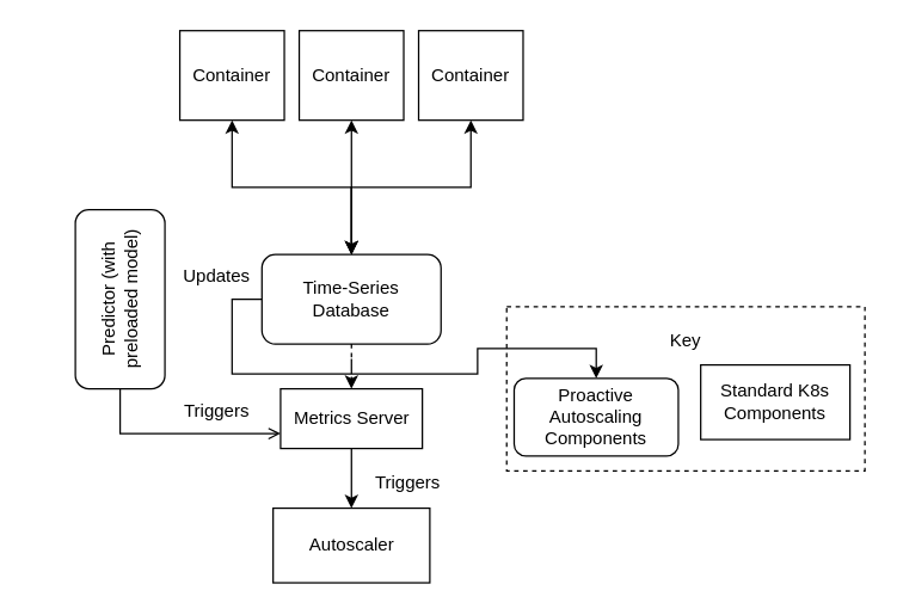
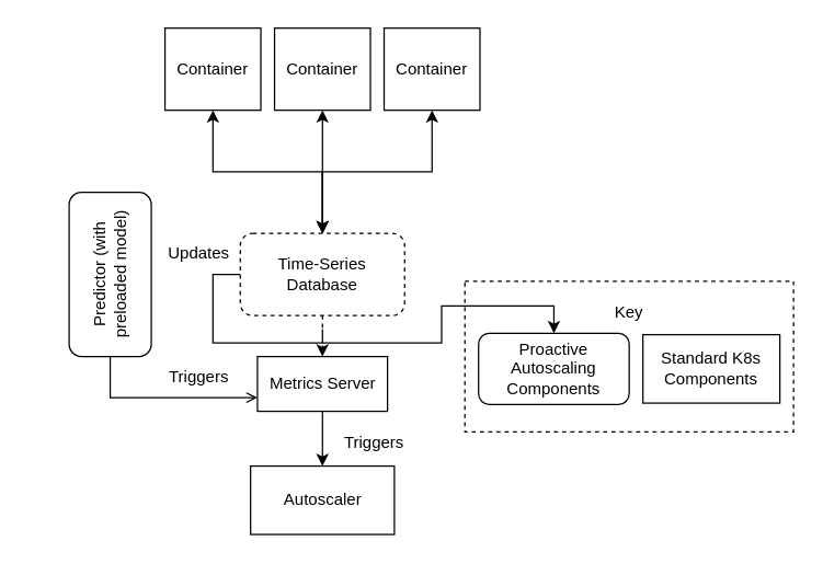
  <mxCell id="0" />
  <mxCell id="1" parent="0" />
  <mxCell id="2" style="edgeStyle=orthogonalEdgeStyle;rounded=0;orthogonalLoop=1;jettySize=auto;html=1;exitX=0.5;exitY=1;exitDx=0;exitDy=0;startArrow=classic;startFill=1;" edge="1" parent="1" source="3" target="12"><mxGeometry relative="1" as="geometry" /></mxCell>
  <mxCell id="3" value="Container" style="rounded=0;whiteSpace=wrap;html=1;" vertex="1" parent="1"><mxGeometry x="120" y="20" width="70" height="60" as="geometry" /></mxCell>
  <mxCell id="4" style="edgeStyle=orthogonalEdgeStyle;rounded=0;orthogonalLoop=1;jettySize=auto;html=1;exitX=0.5;exitY=1;exitDx=0;exitDy=0;startArrow=classic;startFill=1;" edge="1" parent="1" source="5" target="12"><mxGeometry relative="1" as="geometry" /></mxCell>
  <mxCell id="5" value="Container" style="rounded=0;whiteSpace=wrap;html=1;" vertex="1" parent="1"><mxGeometry x="200" y="20" width="70" height="60" as="geometry" /></mxCell>
  <mxCell id="6" style="edgeStyle=orthogonalEdgeStyle;rounded=0;orthogonalLoop=1;jettySize=auto;html=1;exitX=0.5;exitY=1;exitDx=0;exitDy=0;startArrow=classic;startFill=1;" edge="1" parent="1" source="7" target="12"><mxGeometry relative="1" as="geometry" /></mxCell>
  <mxCell id="7" value="Container" style="rounded=0;whiteSpace=wrap;html=1;" vertex="1" parent="1"><mxGeometry x="280" y="20" width="70" height="60" as="geometry" /></mxCell>
  <mxCell id="8" style="edgeStyle=orthogonalEdgeStyle;rounded=0;orthogonalLoop=1;jettySize=auto;html=1;exitX=0.5;exitY=1;exitDx=0;exitDy=0;" edge="1" parent="1" source="9" target="15"><mxGeometry relative="1" as="geometry" /></mxCell>
  <mxCell id="9" value="Metrics Server" style="rounded=0;whiteSpace=wrap;html=1;" vertex="1" parent="1"><mxGeometry x="187.5" y="260" width="95" height="40" as="geometry" /></mxCell>
  <mxCell id="10" style="edgeStyle=orthogonalEdgeStyle;rounded=0;orthogonalLoop=1;jettySize=auto;html=1;exitX=0.5;exitY=1;exitDx=0;exitDy=0;dashed=1;" edge="1" parent="1" source="12" target="9"><mxGeometry relative="1" as="geometry" /></mxCell>
  <mxCell id="11" style="edgeStyle=orthogonalEdgeStyle;rounded=0;orthogonalLoop=1;jettySize=auto;html=1;exitX=0;exitY=0.5;exitDx=0;exitDy=0;" edge="1" parent="1" source="12" target="19"><mxGeometry relative="1" as="geometry" /></mxCell>
- <mxCell id="12" value="Time-Series Database" style="rounded=1;whiteSpace=wrap;html=1;" vertex="1" parent="1"><mxGeometry x="175" y="170" width="120" height="60" as="geometry" /></mxCell>
+ <mxCell id="12" value="Time-Series Database" style="rounded=1;whiteSpace=wrap;html=1;dashed=1;" vertex="1" parent="1"><mxGeometry x="175" y="170" width="120" height="60" as="geometry" /></mxCell>
  <mxCell id="13" style="edgeStyle=orthogonalEdgeStyle;rounded=0;orthogonalLoop=1;jettySize=auto;html=1;exitX=0;exitY=0.5;exitDx=0;exitDy=0;entryX=0;entryY=0.75;entryDx=0;entryDy=0;endArrow=open;" edge="1" parent="1" source="14" target="9"><mxGeometry relative="1" as="geometry" /></mxCell>
  <mxCell id="14" value="Predictor (with preloaded model)" style="rounded=1;whiteSpace=wrap;html=1;rotation=-90;" vertex="1" parent="1"><mxGeometry x="20" y="170" width="120" height="60" as="geometry" /></mxCell>
  <mxCell id="15" value="Autoscaler" style="rounded=0;whiteSpace=wrap;html=1;" vertex="1" parent="1"><mxGeometry x="182.5" y="340" width="105" height="50" as="geometry" /></mxCell>
  <mxCell id="16" value="Updates" style="text;html=1;strokeColor=none;fillColor=none;align=center;verticalAlign=middle;whiteSpace=wrap;rounded=0;" vertex="1" parent="1"><mxGeometry x="115" y="170" width="60" height="30" as="geometry" /></mxCell>
  <mxCell id="17" value="Triggers" style="text;html=1;strokeColor=none;fillColor=none;align=center;verticalAlign=middle;whiteSpace=wrap;rounded=0;" vertex="1" parent="1"><mxGeometry x="115" y="260" width="60" height="30" as="geometry" /></mxCell>
  <mxCell id="18" value="Triggers" style="text;html=1;strokeColor=none;fillColor=none;align=center;verticalAlign=middle;whiteSpace=wrap;rounded=0;" vertex="1" parent="1"><mxGeometry x="243" y="308" width="60" height="30" as="geometry" /></mxCell>
- <mxCell id="19" value="Proactive Autoscaling Components" style="rounded=1;whiteSpace=wrap;html=1;" vertex="1" parent="1"><mxGeometry x="344" y="253" width="110" height="52" as="geometry" /></mxCell>
+ <mxCell id="19" value="Proactive Autoscaling Components" style="rounded=1;whiteSpace=wrap;html=1;" vertex="1" parent="1"><mxGeometry x="349" y="243" width="110" height="52" as="geometry" /></mxCell>
  <mxCell id="20" value="Standard K8s Components" style="rounded=0;whiteSpace=wrap;html=1;" vertex="1" parent="1"><mxGeometry x="469" y="244" width="100" height="50" as="geometry" /></mxCell>
  <mxCell id="21" value="Key" style="text;html=1;strokeColor=none;fillColor=none;align=center;verticalAlign=middle;whiteSpace=wrap;rounded=0;" vertex="1" parent="1"><mxGeometry x="429" y="213" width="60" height="30" as="geometry" /></mxCell>
  <mxCell id="22" value="" style="rounded=0;whiteSpace=wrap;html=1;fillColor=none;dashed=1;" vertex="1" parent="1"><mxGeometry x="339" y="205" width="240" height="110" as="geometry" /></mxCell>
